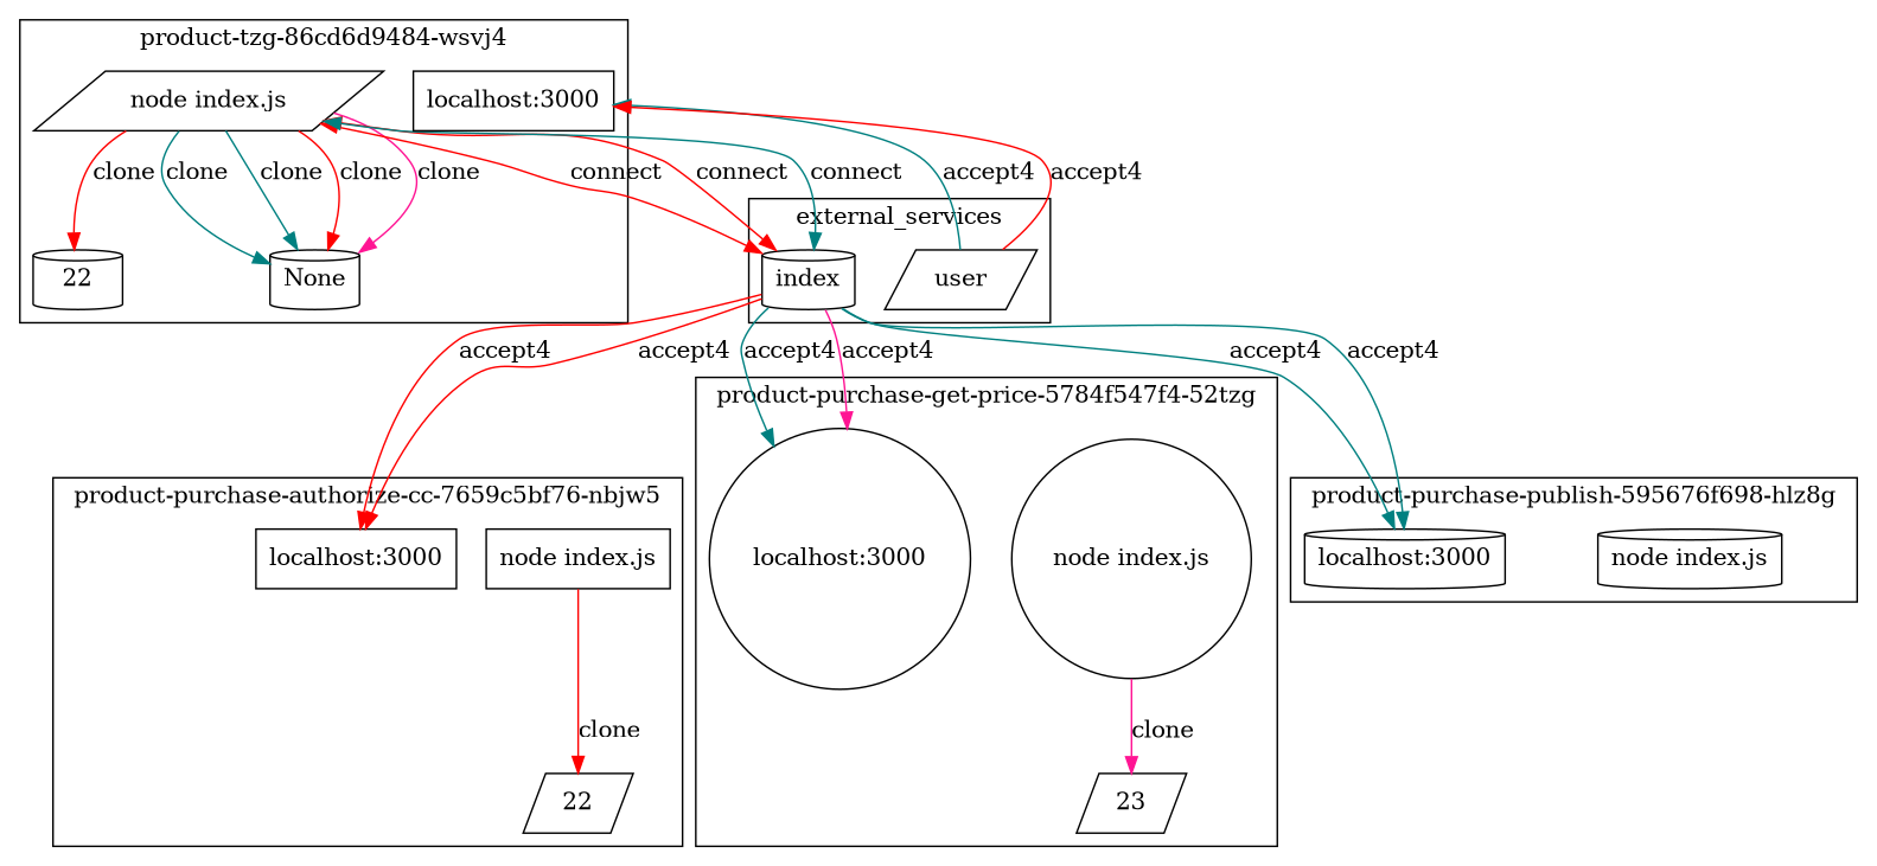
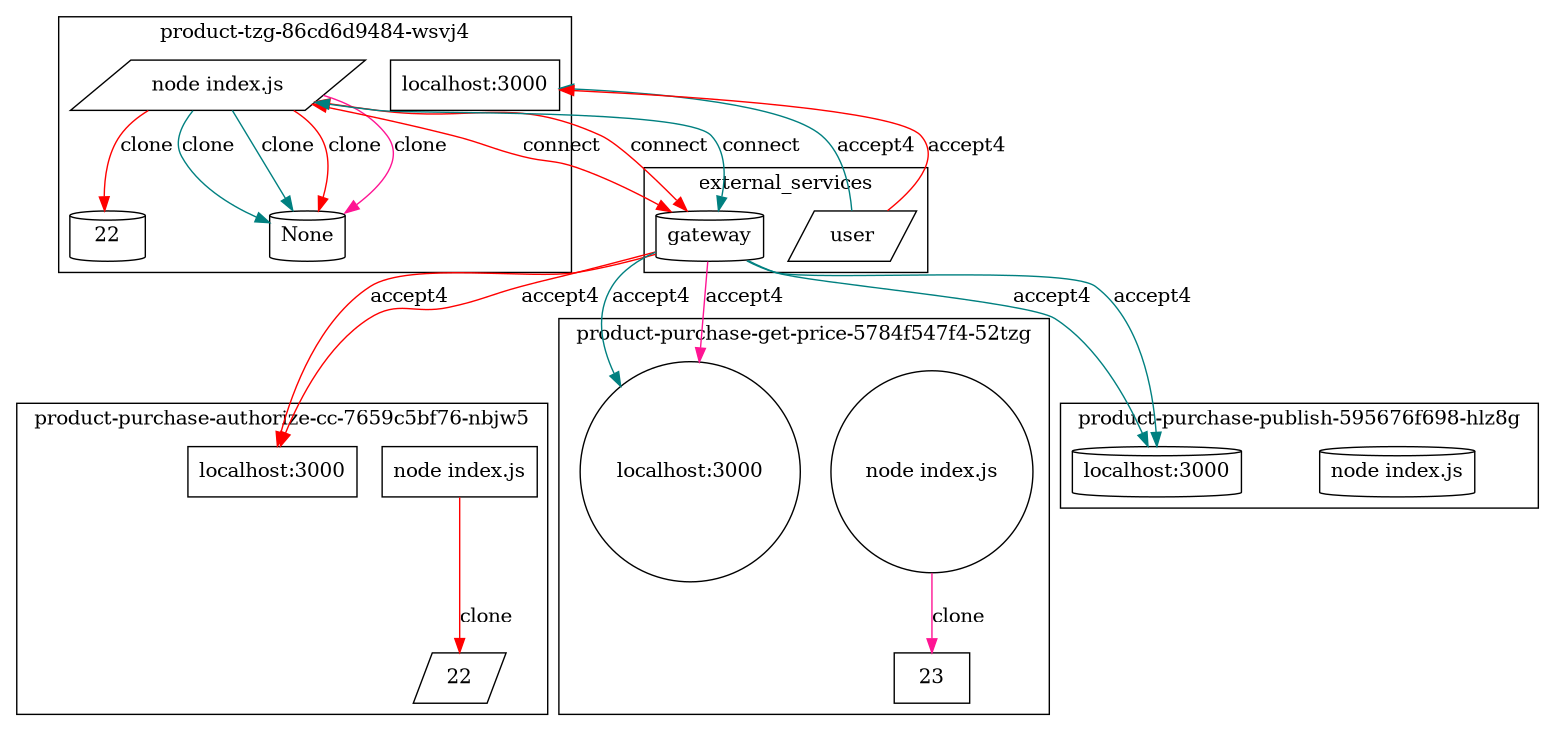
  digraph {
    node [shape=cylinder]
    edge [color=red]
    n1 [label="node index.js" shape=box]
    n2 [label=22 shape=parallelogram]
    n3 [label="localhost:3000" shape=box]
    n4 [label="node index.js" shape=parallelogram]
    n5 [label=22]
    None
    n7 [label="localhost:3000" shape=box]
    n8 [label="node index.js" shape=circle]
-   n9 [label=23 shape=parallelogram]
+   n9 [label=23 shape=box]
    n10 [label="localhost:3000" shape=circle]
    n11 [label="node index.js"]
    n12 [label="localhost:3000"]
-   n13 [label=index]
+   n13 [label=gateway]
    user [shape=parallelogram]
    subgraph cluster_1 {
      label=" product-purchase-authorize-cc-7659c5bf76-nbjw5 "
      n1
      n2
      n3
    }
    subgraph cluster_2 {
      label=" product-tzg-86cd6d9484-wsvj4 "
      n4
      n5
      None
      n7
    }
    subgraph cluster_3 {
      label=" product-purchase-get-price-5784f547f4-52tzg "
      n8
      n9
      n10
    }
    subgraph cluster_4 {
      label=" product-purchase-publish-595676f698-hlz8g "
      n11
      n12
    }
    subgraph cluster_5 {
      label=external_services
      n13
      user
    }
    n1 -> n2 [label=clone]
    n4 -> n5 [label=clone]
    n4 -> None [color=teal label=clone]
    n4 -> None [color=teal label=clone]
    n4 -> None [label=clone]
    n4 -> None [color=deeppink label=clone]
    n4 -> n13 [dir=both label=connect]
    n4 -> n13 [dir=both label=connect]
    n4 -> n13 [color=teal dir=both label=connect]
    n8 -> n9 [color=deeppink label=clone]
    n13 -> n3 [label=accept4]
    n13 -> n3 [label=accept4]
    n13 -> n10 [color=teal label=accept4]
    n13 -> n10 [color=deeppink label=accept4]
    n13 -> n12 [color=teal label=accept4]
    n13 -> n12 [color=teal label=accept4]
    user -> n7 [color=teal label=accept4]
    user -> n7 [label=accept4]
  }
